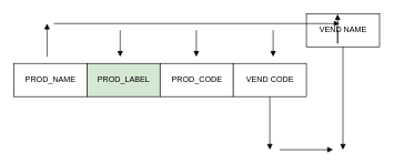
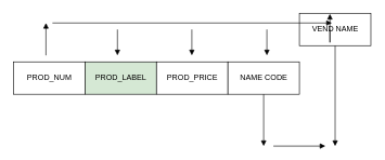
  <mxCell id="0" />
  <mxCell id="1" parent="0" />
- <mxCell id="2" value="PROD_NAME" style="html=1;" vertex="1" parent="1"><mxGeometry x="20" y="95" width="110" height="50" as="geometry" /></mxCell>
+ <mxCell id="2" value="PROD_NUM" style="html=1;" vertex="1" parent="1"><mxGeometry x="20" y="95" width="110" height="50" as="geometry" /></mxCell>
  <mxCell id="3" value="PROD_LABEL" style="html=1;fillColor=#d5e8d4;" vertex="1" parent="1"><mxGeometry x="130" y="95" width="110" height="50" as="geometry" /></mxCell>
- <mxCell id="4" value="PROD_CODE" style="html=1;" vertex="1" parent="1"><mxGeometry x="240" y="95" width="110" height="50" as="geometry" /></mxCell>
- <mxCell id="5" value="VEND CODE" style="html=1;" vertex="1" parent="1"><mxGeometry x="350" y="95" width="110" height="50" as="geometry" /></mxCell>
+ <mxCell id="4" value="PROD_PRICE" style="html=1;" vertex="1" parent="1"><mxGeometry x="240" y="95" width="110" height="50" as="geometry" /></mxCell>
+ <mxCell id="5" value="NAME CODE" style="html=1;" vertex="1" parent="1"><mxGeometry x="350" y="95" width="110" height="50" as="geometry" /></mxCell>
  <mxCell id="6" value="VEND NAME" style="html=1;" vertex="1" parent="1"><mxGeometry x="460" y="20" width="110" height="50" as="geometry" /></mxCell>
  <mxCell id="7" value="" style="html=1;verticalAlign=bottom;endArrow=block;rounded=0;exitX=0.5;exitY=1;exitDx=0;exitDy=0;" edge="1" parent="1" source="5"><mxGeometry x="-0.25" y="15" width="80" relative="1" as="geometry"><mxPoint x="405" y="155" as="sourcePoint" /><mxPoint x="405" y="225" as="targetPoint" /><mxPoint as="offset" /></mxGeometry></mxCell>
  <mxCell id="8" value="" style="html=1;verticalAlign=bottom;endArrow=block;rounded=0;exitX=0.5;exitY=1;exitDx=0;exitDy=0;" edge="1" parent="1" source="6"><mxGeometry x="1" y="120" width="80" relative="1" as="geometry"><mxPoint x="475" y="215" as="sourcePoint" /><mxPoint x="515" y="225" as="targetPoint" /><mxPoint x="90" y="40" as="offset" /></mxGeometry></mxCell>
  <mxCell id="9" value="" style="html=1;verticalAlign=bottom;endArrow=block;rounded=0;" edge="1" parent="1"><mxGeometry width="80" relative="1" as="geometry"><mxPoint x="420" y="225" as="sourcePoint" /><mxPoint x="500" y="225" as="targetPoint" /></mxGeometry></mxCell>
  <mxCell id="10" value="" style="html=1;verticalAlign=bottom;endArrow=block;rounded=0;" edge="1" parent="1"><mxGeometry width="80" relative="1" as="geometry"><mxPoint x="70" y="85" as="sourcePoint" /><mxPoint x="70" y="35" as="targetPoint" /></mxGeometry></mxCell>
  <mxCell id="11" value="" style="html=1;verticalAlign=bottom;endArrow=block;rounded=0;" edge="1" parent="1"><mxGeometry x="-0.116" y="20" width="80" relative="1" as="geometry"><mxPoint x="80" y="35" as="sourcePoint" /><mxPoint x="510" y="35" as="targetPoint" /><mxPoint as="offset" /></mxGeometry></mxCell>
  <mxCell id="12" value="" style="html=1;verticalAlign=bottom;endArrow=block;rounded=0;entryX=0.427;entryY=0.02;entryDx=0;entryDy=0;entryPerimeter=0;" edge="1" parent="1" target="6"><mxGeometry x="-0.131" y="23" width="80" relative="1" as="geometry"><mxPoint x="507" y="45" as="sourcePoint" /><mxPoint x="520" y="85" as="targetPoint" /><Array as="points"><mxPoint x="507" y="65" /></Array><mxPoint as="offset" /></mxGeometry></mxCell>
  <mxCell id="13" value="" style="html=1;verticalAlign=bottom;endArrow=block;rounded=0;" edge="1" parent="1"><mxGeometry x="-1" y="240" width="80" relative="1" as="geometry"><mxPoint x="180" y="45" as="sourcePoint" /><mxPoint x="180" y="85" as="targetPoint" /><mxPoint x="-170" y="70" as="offset" /></mxGeometry></mxCell>
  <mxCell id="14" value="" style="html=1;verticalAlign=bottom;endArrow=block;rounded=0;" edge="1" parent="1"><mxGeometry x="-1" y="240" width="80" relative="1" as="geometry"><mxPoint x="294.5" y="45" as="sourcePoint" /><mxPoint x="294.5" y="85" as="targetPoint" /><mxPoint x="-170" y="70" as="offset" /><Array as="points" /></mxGeometry></mxCell>
  <mxCell id="15" value="" style="html=1;verticalAlign=bottom;endArrow=block;rounded=0;" edge="1" parent="1"><mxGeometry x="-1" y="240" width="80" relative="1" as="geometry"><mxPoint x="410" y="45" as="sourcePoint" /><mxPoint x="410" y="85" as="targetPoint" /><mxPoint x="-170" y="70" as="offset" /><Array as="points" /></mxGeometry></mxCell>
